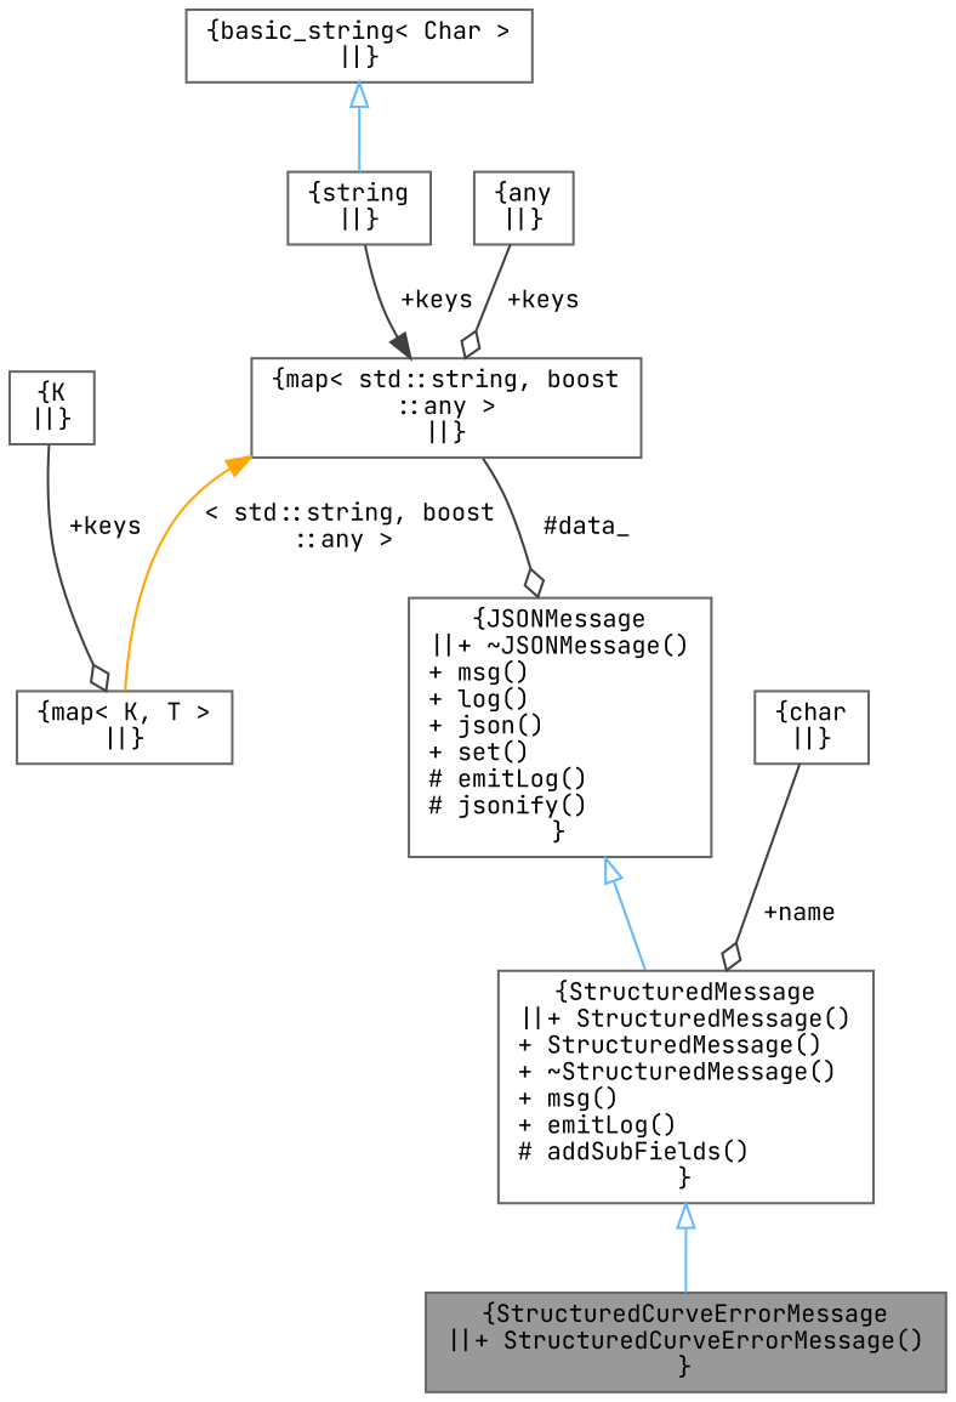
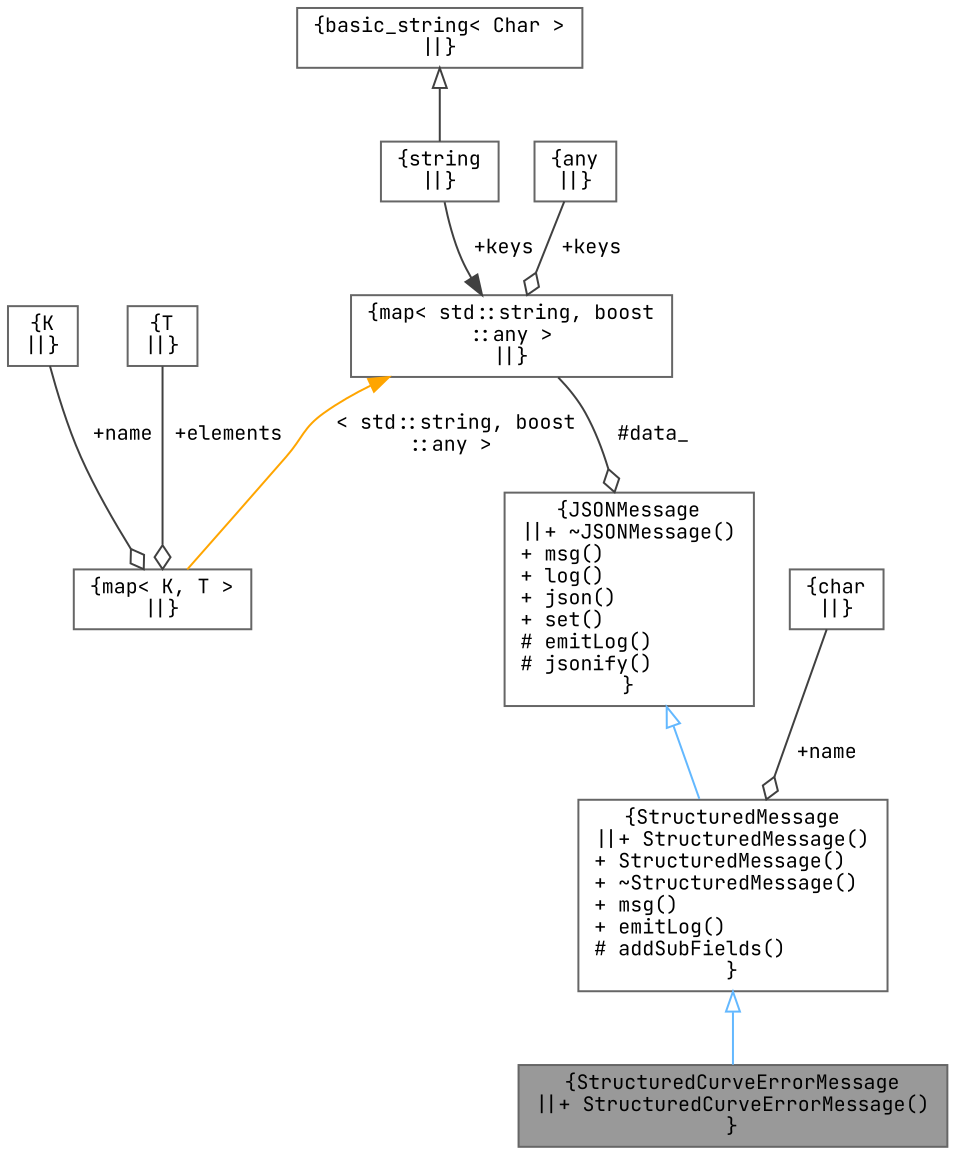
  digraph {
    fontname="JetBrains Mono"
    node [color=gray40 fillcolor=white fontname="JetBrains Mono" fontsize=10 shape=box style=filled]
    edge [color=grey25 fontname="JetBrains Mono" fontsize=10 labelfontname=Helvetica labelfontsize=10 style=solid arrowhead=odiamond]
    n1 [fillcolor=grey60 fontcolor=black height=0.2 label="{StructuredCurveErrorMessage\n||+ StructuredCurveErrorMessage()\l}" width=0.4]
    n2 [height=0.2 label="{StructuredMessage\n||+ StructuredMessage()\l+ StructuredMessage()\l+ ~StructuredMessage()\l+ msg()\l+ emitLog()\l# addSubFields()\l}" width=0.4]
    n3 [height=0.2 label="{JSONMessage\n||+ ~JSONMessage()\l+ msg()\l+ log()\l+ json()\l+ set()\l# emitLog()\l# jsonify()\l}" width=0.4]
    n4 [height=0.2 label="{map\< std::string, boost\l::any \>\n||}" width=0.4]
    n5 [height=0.2 label="{map\< K, T \>\n||}" width=0.4]
    n6 [height=0.2 label="{string\n||}" width=0.4]
    n7 [height=0.2 label="{basic_string\< Char \>\n||}" width=0.4]
    n8 [height=0.2 label="{any\n||}" width=0.4]
    n9 [height=0.2 label="{K\n||}" width=0.4]
+   n10 [height=0.2 label="{T\n||}" width=0.4]
    n11 [height=0.2 label="{char\n||}" width=0.4]
    n2 -> n1 [arrowtail=onormal color=steelblue1 dir=back arrowhead=""]
    n3 -> n2 [arrowtail=onormal color=steelblue1 dir=back arrowhead=""]
    n4 -> n3 [label=" #data_"]
    n4 -> n5 [color=orange dir=back label=" \< std::string, boost\l::any \>" arrowhead=""]
    n6 -> n4 [arrowhead=normal label=" +keys"]
-   n7 -> n6 [arrowtail=onormal color=steelblue1 dir=back arrowhead=""]
+   n7 -> n6 [arrowtail=onormal dir=back arrowhead=""]
    n8 -> n4 [label=" +keys"]
-   n9 -> n5 [label=" +keys"]
+   n9 -> n5 [label=" +name"]
+   n10 -> n5 [label=" +elements"]
    n11 -> n2 [label=" +name"]
  }
